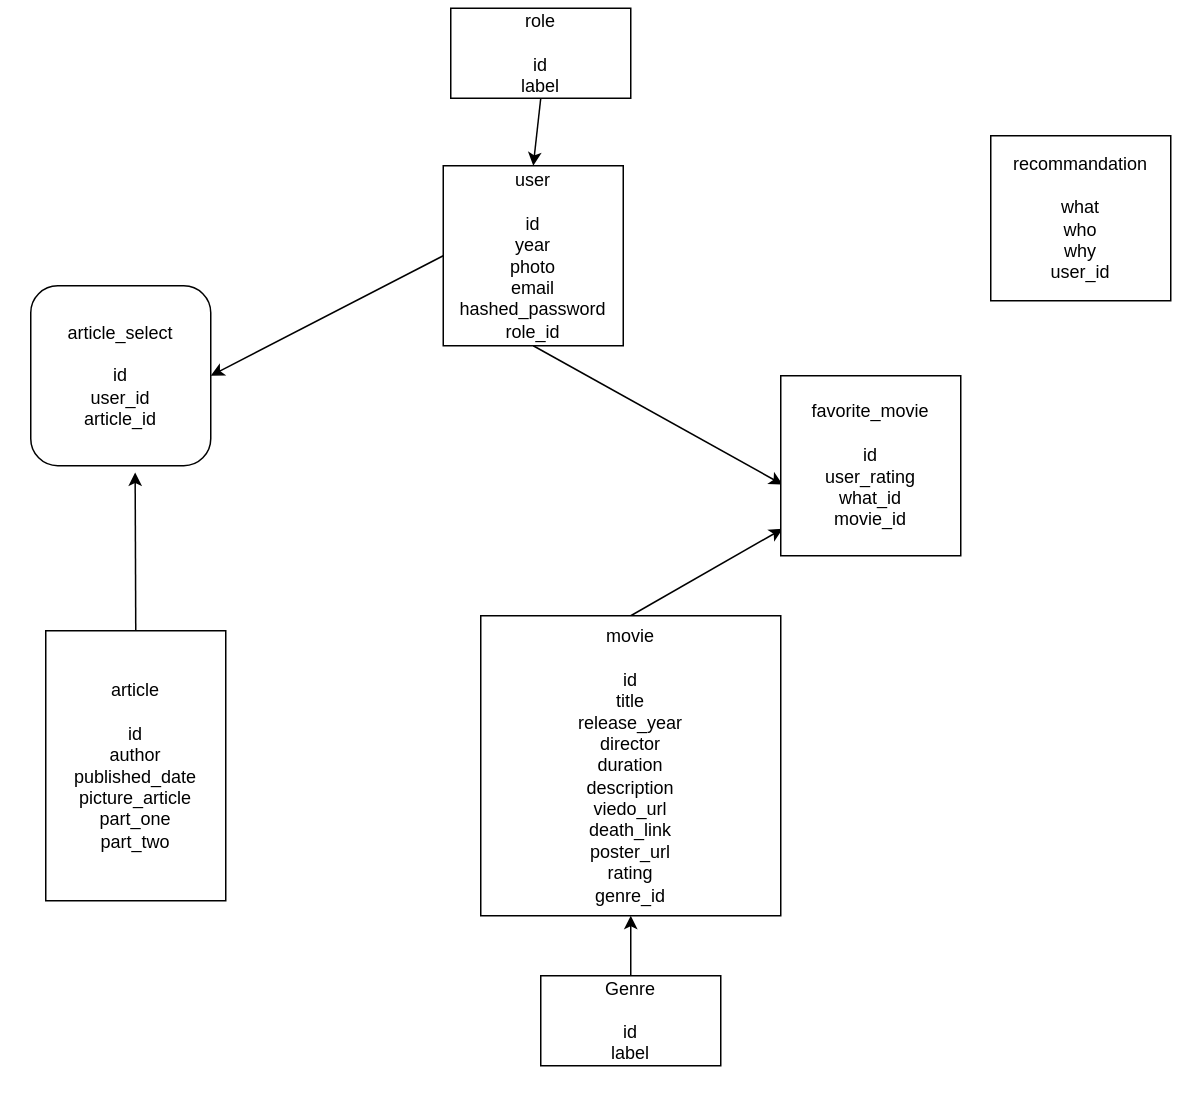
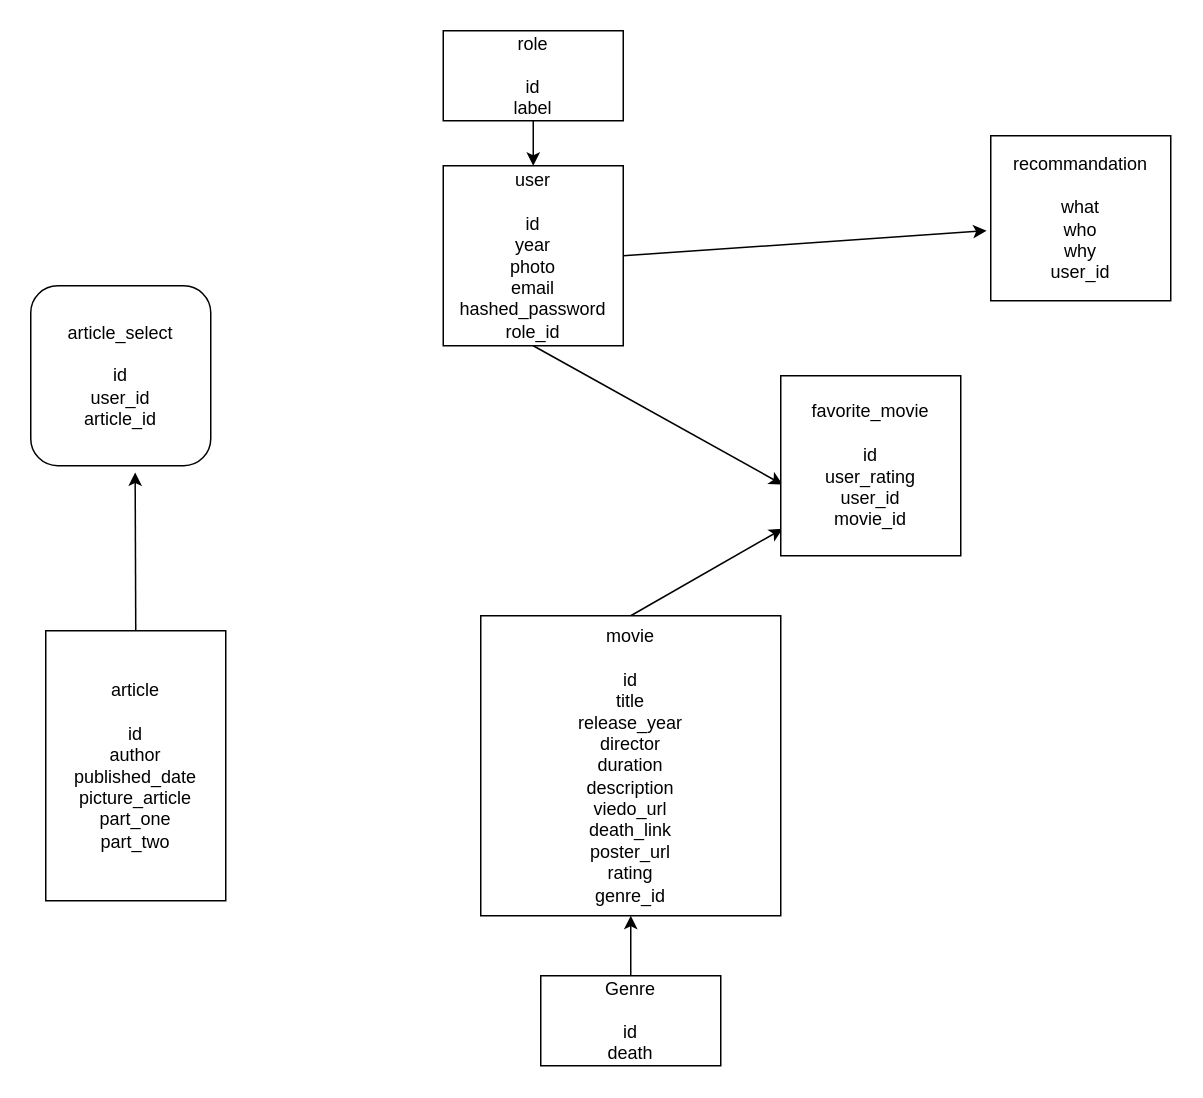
  <mxCell id="0" />
  <mxCell id="1" parent="0" />
  <mxCell id="2" style="edgeStyle=none;html=1;exitX=0.5;exitY=1;exitDx=0;exitDy=0;entryX=0.5;entryY=0;entryDx=0;entryDy=0;" parent="1" source="3" target="7" edge="1"><mxGeometry relative="1" as="geometry" /></mxCell>
- <mxCell id="3" value="role&lt;br&gt;&lt;br&gt;id&lt;br&gt;label" style="rounded=0;whiteSpace=wrap;html=1;" parent="1" vertex="1"><mxGeometry x="300" y="5" width="120" height="60" as="geometry" /></mxCell>
- <mxCell id="5" style="edgeStyle=none;html=1;exitX=0;exitY=0.5;exitDx=0;exitDy=0;entryX=1;entryY=0.5;entryDx=0;entryDy=0;" parent="1" source="7" target="16" edge="1"><mxGeometry relative="1" as="geometry" /></mxCell>
+ <mxCell id="3" value="role&lt;br&gt;&lt;br&gt;id&lt;br&gt;label" style="rounded=0;whiteSpace=wrap;html=1;" parent="1" vertex="1"><mxGeometry x="295" y="20" width="120" height="60" as="geometry" /></mxCell>
+ <mxCell id="4" style="edgeStyle=none;html=1;exitX=1;exitY=0.5;exitDx=0;exitDy=0;entryX=-0.023;entryY=0.575;entryDx=0;entryDy=0;entryPerimeter=0;" parent="1" source="7" target="14" edge="1"><mxGeometry relative="1" as="geometry" /></mxCell>
  <mxCell id="6" style="edgeStyle=none;html=1;exitX=0.5;exitY=1;exitDx=0;exitDy=0;entryX=0.011;entryY=0.605;entryDx=0;entryDy=0;entryPerimeter=0;" parent="1" source="7" target="15" edge="1"><mxGeometry relative="1" as="geometry" /></mxCell>
  <mxCell id="7" value="user&lt;br&gt;&lt;br&gt;id&lt;br&gt;year&lt;br&gt;photo&lt;br&gt;email&lt;br&gt;hashed_password&lt;br&gt;role_id" style="rounded=0;whiteSpace=wrap;html=1;" parent="1" vertex="1"><mxGeometry x="295" y="110" width="120" height="120" as="geometry" /></mxCell>
  <mxCell id="8" style="edgeStyle=none;html=1;exitX=0.5;exitY=0;exitDx=0;exitDy=0;entryX=0.011;entryY=0.85;entryDx=0;entryDy=0;entryPerimeter=0;" parent="1" source="9" target="15" edge="1"><mxGeometry relative="1" as="geometry" /></mxCell>
  <mxCell id="9" value="movie&lt;br&gt;&lt;br&gt;id&lt;br&gt;title&lt;br&gt;release_year&lt;br&gt;director&lt;br&gt;duration&lt;br&gt;description&lt;br&gt;viedo_url&lt;br&gt;death_link&lt;br&gt;poster_url&lt;br&gt;rating&lt;br&gt;genre_id" style="whiteSpace=wrap;html=1;aspect=fixed;" parent="1" vertex="1"><mxGeometry x="320" y="410" width="200" height="200" as="geometry" /></mxCell>
  <mxCell id="10" style="edgeStyle=none;html=1;exitX=0.5;exitY=0;exitDx=0;exitDy=0;entryX=0.5;entryY=1;entryDx=0;entryDy=0;" parent="1" source="11" target="9" edge="1"><mxGeometry relative="1" as="geometry" /></mxCell>
- <mxCell id="11" value="Genre&lt;br&gt;&lt;br&gt;id&lt;br&gt;label" style="rounded=0;whiteSpace=wrap;html=1;" parent="1" vertex="1"><mxGeometry x="360" y="650" width="120" height="60" as="geometry" /></mxCell>
+ <mxCell id="11" value="Genre&lt;br&gt;&lt;br&gt;id&lt;br&gt;death" style="rounded=0;whiteSpace=wrap;html=1;" parent="1" vertex="1"><mxGeometry x="360" y="650" width="120" height="60" as="geometry" /></mxCell>
  <mxCell id="12" style="edgeStyle=none;html=1;exitX=0.5;exitY=0;exitDx=0;exitDy=0;entryX=0.58;entryY=1.037;entryDx=0;entryDy=0;entryPerimeter=0;" parent="1" source="13" target="16" edge="1"><mxGeometry relative="1" as="geometry" /></mxCell>
  <mxCell id="13" value="article&lt;br&gt;&lt;br&gt;id&lt;br&gt;author&lt;br&gt;published_date&lt;br&gt;picture_article&lt;br&gt;part_one&lt;br&gt;part_two" style="rounded=0;whiteSpace=wrap;html=1;" parent="1" vertex="1"><mxGeometry x="30" y="420" width="120" height="180" as="geometry" /></mxCell>
  <mxCell id="14" value="recommandation&lt;br&gt;&lt;br&gt;what&lt;br&gt;who&lt;br&gt;why&lt;br&gt;user_id" style="rounded=0;whiteSpace=wrap;html=1;" parent="1" vertex="1"><mxGeometry x="660" y="90" width="120" height="110" as="geometry" /></mxCell>
- <mxCell id="15" value="favorite_movie&lt;br&gt;&lt;br&gt;id&lt;br&gt;user_rating&lt;br&gt;what_id&lt;br&gt;movie_id" style="rounded=0;whiteSpace=wrap;html=1;" parent="1" vertex="1"><mxGeometry x="520" y="250" width="120" height="120" as="geometry" /></mxCell>
+ <mxCell id="15" value="favorite_movie&lt;br&gt;&lt;br&gt;id&lt;br&gt;user_rating&lt;br&gt;user_id&lt;br&gt;movie_id" style="rounded=0;whiteSpace=wrap;html=1;" parent="1" vertex="1"><mxGeometry x="520" y="250" width="120" height="120" as="geometry" /></mxCell>
  <mxCell id="16" value="article_select&lt;br&gt;&lt;br&gt;id&lt;br&gt;user_id&lt;br&gt;article_id" style="whiteSpace=wrap;html=1;rounded=1;" parent="1" vertex="1"><mxGeometry x="20" y="190" width="120" height="120" as="geometry" /></mxCell>
